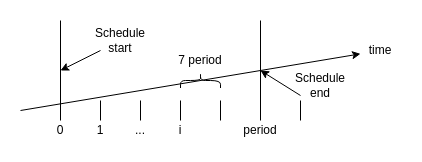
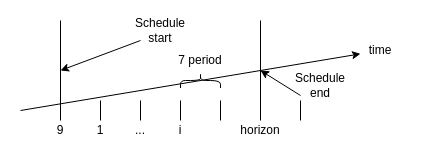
  <mxCell id="0" />
  <mxCell id="1" parent="0" />
  <mxCell id="2" value="" style="endArrow=classic;html=1;" edge="1" parent="1" target="3"><mxGeometry width="50" height="50" relative="1" as="geometry"><mxPoint x="20" y="110" as="sourcePoint" /><mxPoint x="380" y="110" as="targetPoint" /></mxGeometry></mxCell>
  <mxCell id="3" value="time" style="text;html=1;strokeColor=none;fillColor=none;align=center;verticalAlign=middle;whiteSpace=wrap;rounded=0;" vertex="1" parent="1"><mxGeometry x="360" y="40" width="40" height="20" as="geometry" /></mxCell>
  <mxCell id="4" value="" style="endArrow=none;html=1;" edge="1" parent="1"><mxGeometry width="50" height="50" relative="1" as="geometry"><mxPoint x="300" y="120" as="sourcePoint" /><mxPoint x="300" y="100" as="targetPoint" /></mxGeometry></mxCell>
  <mxCell id="5" value="" style="endArrow=none;html=1;" edge="1" parent="1"><mxGeometry width="50" height="50" relative="1" as="geometry"><mxPoint x="260" y="120" as="sourcePoint" /><mxPoint x="260" y="20" as="targetPoint" /></mxGeometry></mxCell>
  <mxCell id="6" value="" style="endArrow=none;html=1;" edge="1" parent="1"><mxGeometry width="50" height="50" relative="1" as="geometry"><mxPoint x="220" y="120" as="sourcePoint" /><mxPoint x="220" y="100" as="targetPoint" /></mxGeometry></mxCell>
  <mxCell id="7" value="" style="endArrow=none;html=1;" edge="1" parent="1"><mxGeometry width="50" height="50" relative="1" as="geometry"><mxPoint x="180" y="120" as="sourcePoint" /><mxPoint x="180" y="100" as="targetPoint" /></mxGeometry></mxCell>
  <mxCell id="8" value="" style="endArrow=none;html=1;" edge="1" parent="1"><mxGeometry width="50" height="50" relative="1" as="geometry"><mxPoint x="140" y="120" as="sourcePoint" /><mxPoint x="140" y="100" as="targetPoint" /></mxGeometry></mxCell>
  <mxCell id="9" value="" style="endArrow=none;html=1;" edge="1" parent="1"><mxGeometry width="50" height="50" relative="1" as="geometry"><mxPoint x="100" y="120" as="sourcePoint" /><mxPoint x="100" y="100" as="targetPoint" /></mxGeometry></mxCell>
  <mxCell id="10" value="" style="endArrow=none;html=1;" edge="1" parent="1"><mxGeometry width="50" height="50" relative="1" as="geometry"><mxPoint x="60" y="120" as="sourcePoint" /><mxPoint x="60" y="20" as="targetPoint" /></mxGeometry></mxCell>
- <mxCell id="11" value="0" style="text;html=1;strokeColor=none;fillColor=none;align=center;verticalAlign=middle;whiteSpace=wrap;rounded=0;" vertex="1" parent="1"><mxGeometry x="40" y="120" width="40" height="20" as="geometry" /></mxCell>
+ <mxCell id="11" value="9" style="text;html=1;strokeColor=none;fillColor=none;align=center;verticalAlign=middle;whiteSpace=wrap;rounded=0;" vertex="1" parent="1"><mxGeometry x="40" y="120" width="40" height="20" as="geometry" /></mxCell>
  <mxCell id="12" value="1" style="text;html=1;strokeColor=none;fillColor=none;align=center;verticalAlign=middle;whiteSpace=wrap;rounded=0;" vertex="1" parent="1"><mxGeometry x="80" y="120" width="40" height="20" as="geometry" /></mxCell>
- <mxCell id="13" value="period" style="text;html=1;strokeColor=none;fillColor=none;align=center;verticalAlign=middle;whiteSpace=wrap;rounded=0;" vertex="1" parent="1"><mxGeometry x="240" y="120" width="40" height="20" as="geometry" /></mxCell>
+ <mxCell id="13" value="horizon" style="text;html=1;strokeColor=none;fillColor=none;align=center;verticalAlign=middle;whiteSpace=wrap;rounded=0;" vertex="1" parent="1"><mxGeometry x="240" y="120" width="40" height="20" as="geometry" /></mxCell>
  <mxCell id="14" value="Schedule end&lt;br&gt;" style="text;html=1;strokeColor=none;fillColor=none;align=center;verticalAlign=middle;whiteSpace=wrap;rounded=0;" vertex="1" parent="1"><mxGeometry x="300" y="75" width="40" height="20" as="geometry" /></mxCell>
  <mxCell id="15" value="" style="endArrow=classic;html=1;exitX=0;exitY=1;exitDx=0;exitDy=0;" edge="1" parent="1" source="14"><mxGeometry width="50" height="50" relative="1" as="geometry"><mxPoint x="230" y="100" as="sourcePoint" /><mxPoint x="260" y="70" as="targetPoint" /></mxGeometry></mxCell>
  <mxCell id="16" value="..." style="text;html=1;strokeColor=none;fillColor=none;align=center;verticalAlign=middle;whiteSpace=wrap;rounded=0;" vertex="1" parent="1"><mxGeometry x="120" y="120" width="40" height="20" as="geometry" /></mxCell>
  <mxCell id="17" value="i" style="text;html=1;strokeColor=none;fillColor=none;align=center;verticalAlign=middle;whiteSpace=wrap;rounded=0;" vertex="1" parent="1"><mxGeometry x="160" y="120" width="40" height="20" as="geometry" /></mxCell>
  <mxCell id="18" value="" style="shape=curlyBracket;whiteSpace=wrap;html=1;rounded=1;rotation=90;" vertex="1" parent="1"><mxGeometry x="192.5" y="60" width="15" height="40" as="geometry" /></mxCell>
  <mxCell id="19" value="7 period" style="text;html=1;strokeColor=none;fillColor=none;align=center;verticalAlign=middle;whiteSpace=wrap;rounded=0;" vertex="1" parent="1"><mxGeometry x="175" y="50" width="50" height="20" as="geometry" /></mxCell>
- <mxCell id="20" value="Schedule start" style="text;html=1;strokeColor=none;fillColor=none;align=center;verticalAlign=middle;whiteSpace=wrap;rounded=0;" vertex="1" parent="1"><mxGeometry x="100" y="30" width="40" height="20" as="geometry" /></mxCell>
+ <mxCell id="20" value="Schedule start" style="text;html=1;strokeColor=none;fillColor=none;align=center;verticalAlign=middle;whiteSpace=wrap;rounded=0;" vertex="1" parent="1"><mxGeometry x="140" y="20" width="40" height="20" as="geometry" /></mxCell>
  <mxCell id="21" value="" style="endArrow=classic;html=1;exitX=0;exitY=1;exitDx=0;exitDy=0;" edge="1" parent="1" source="20"><mxGeometry width="50" height="50" relative="1" as="geometry"><mxPoint x="30" y="100" as="sourcePoint" /><mxPoint x="60" y="70" as="targetPoint" /></mxGeometry></mxCell>
